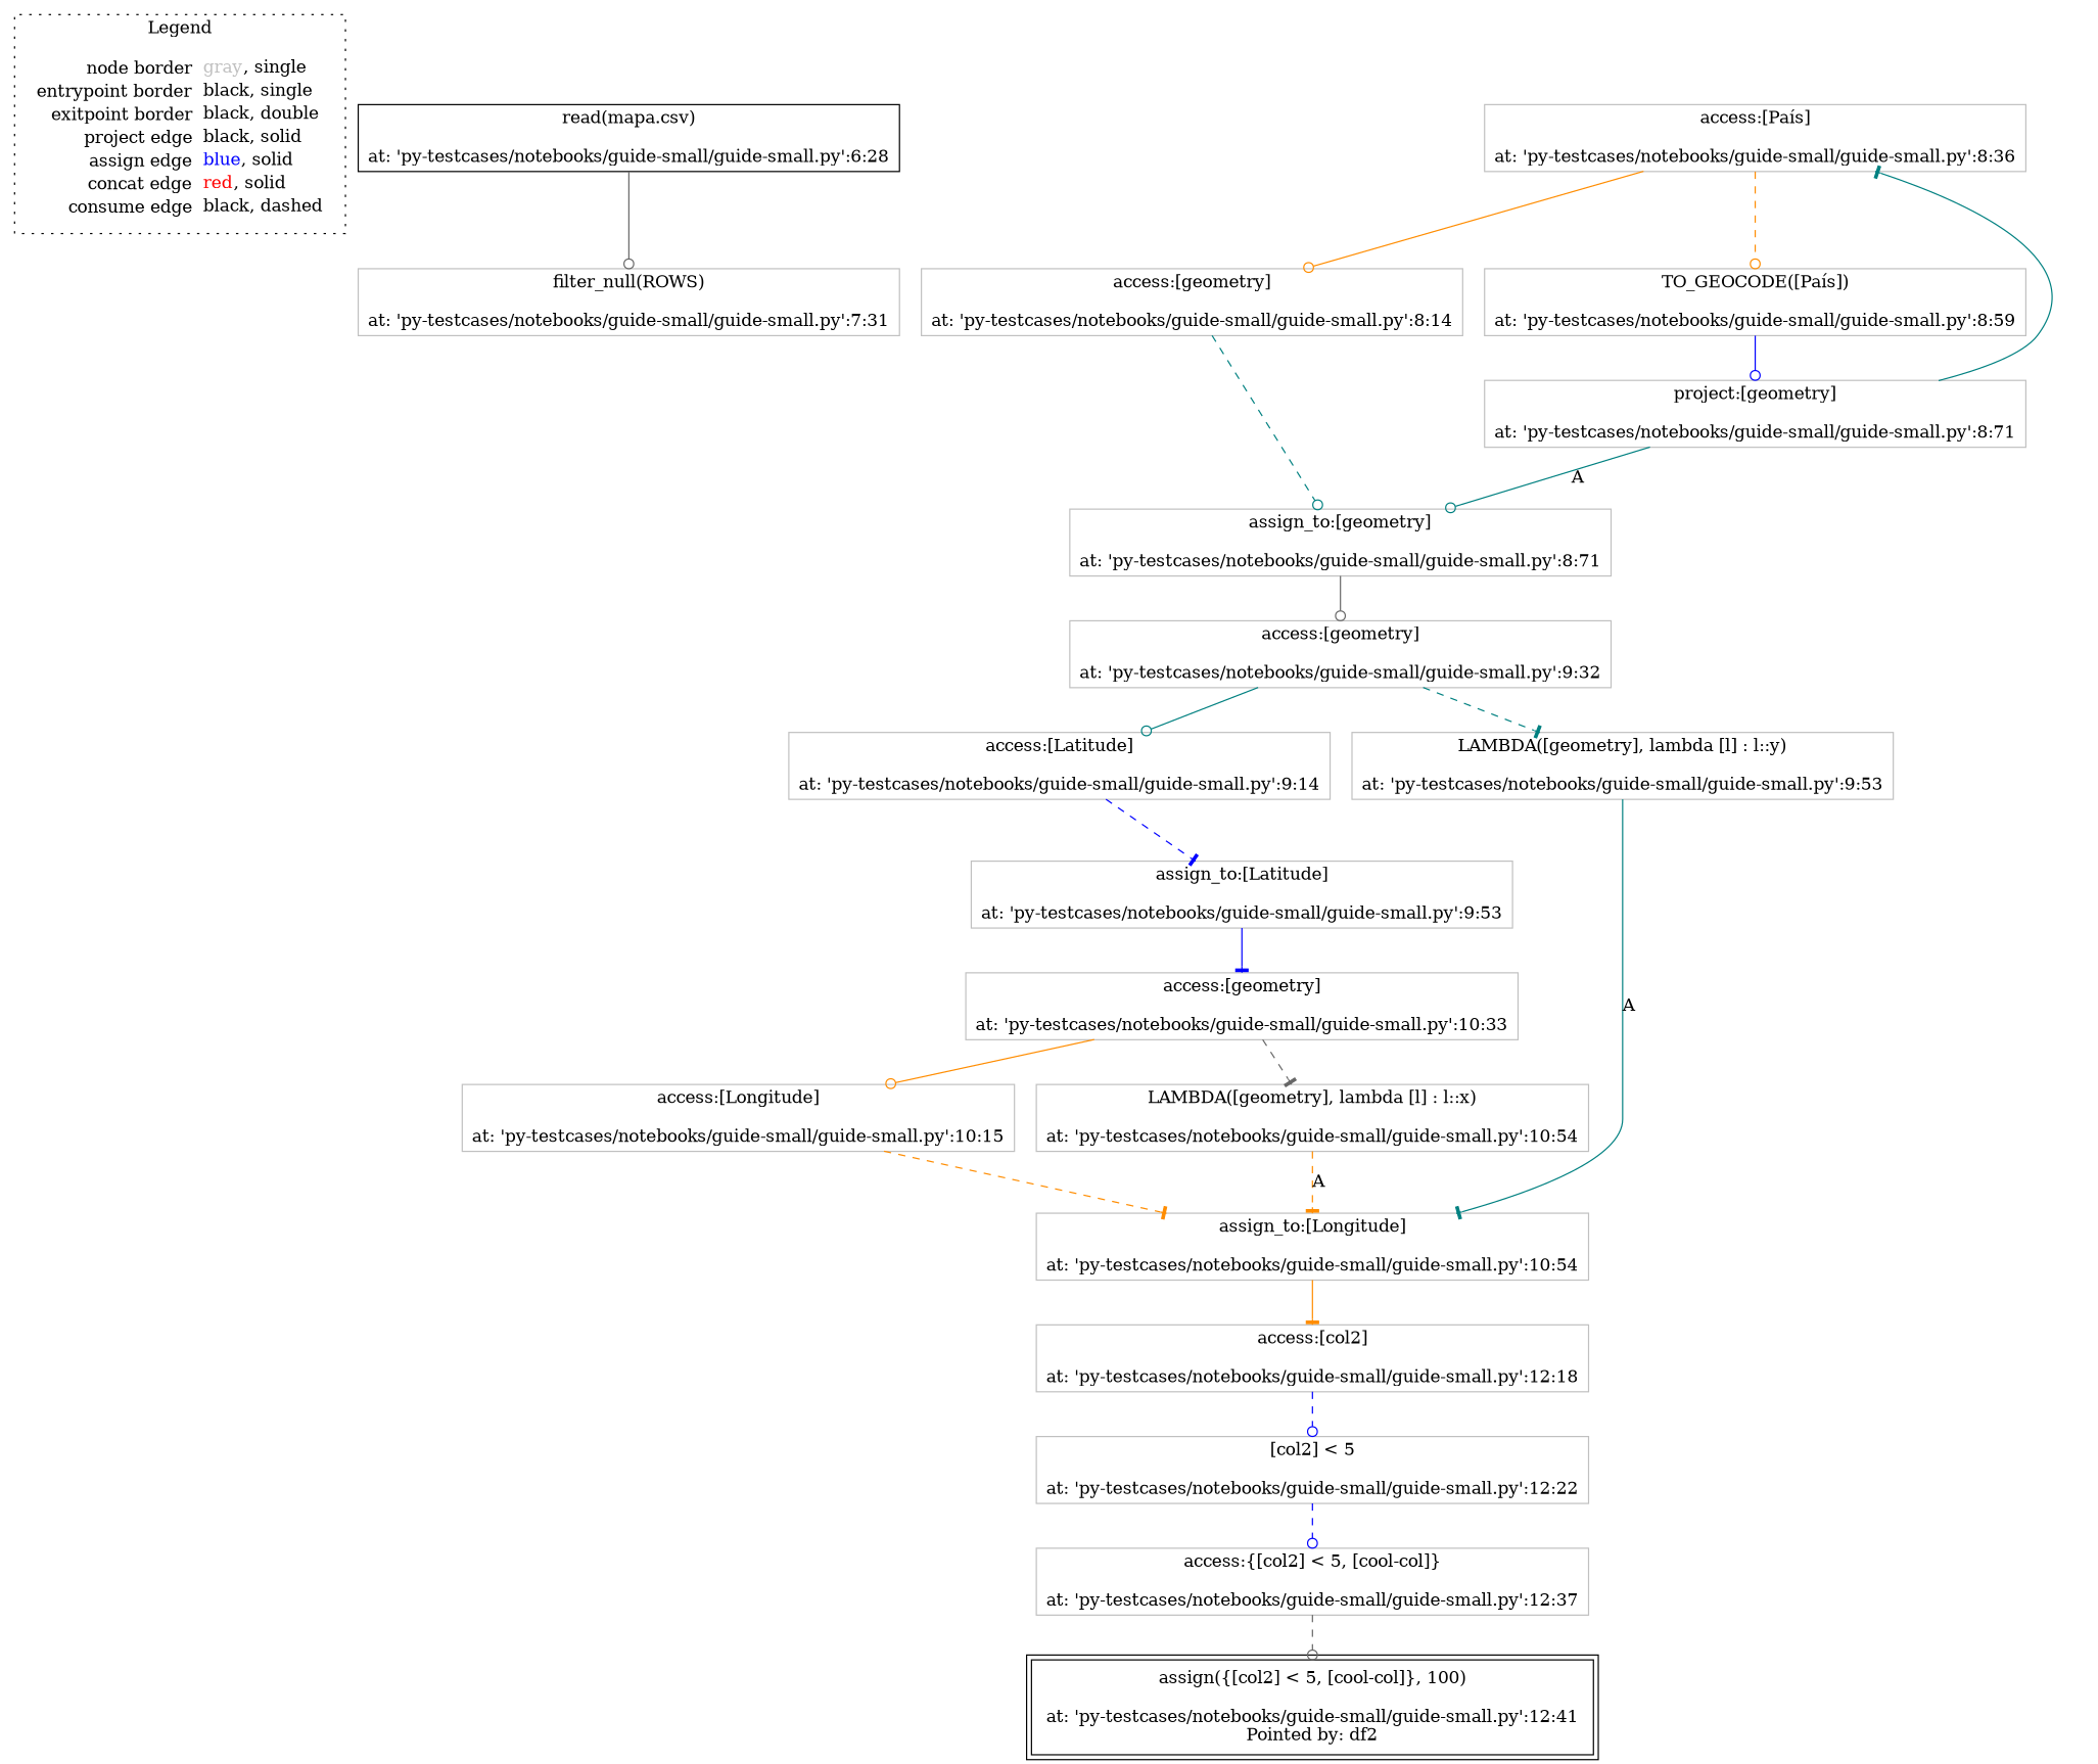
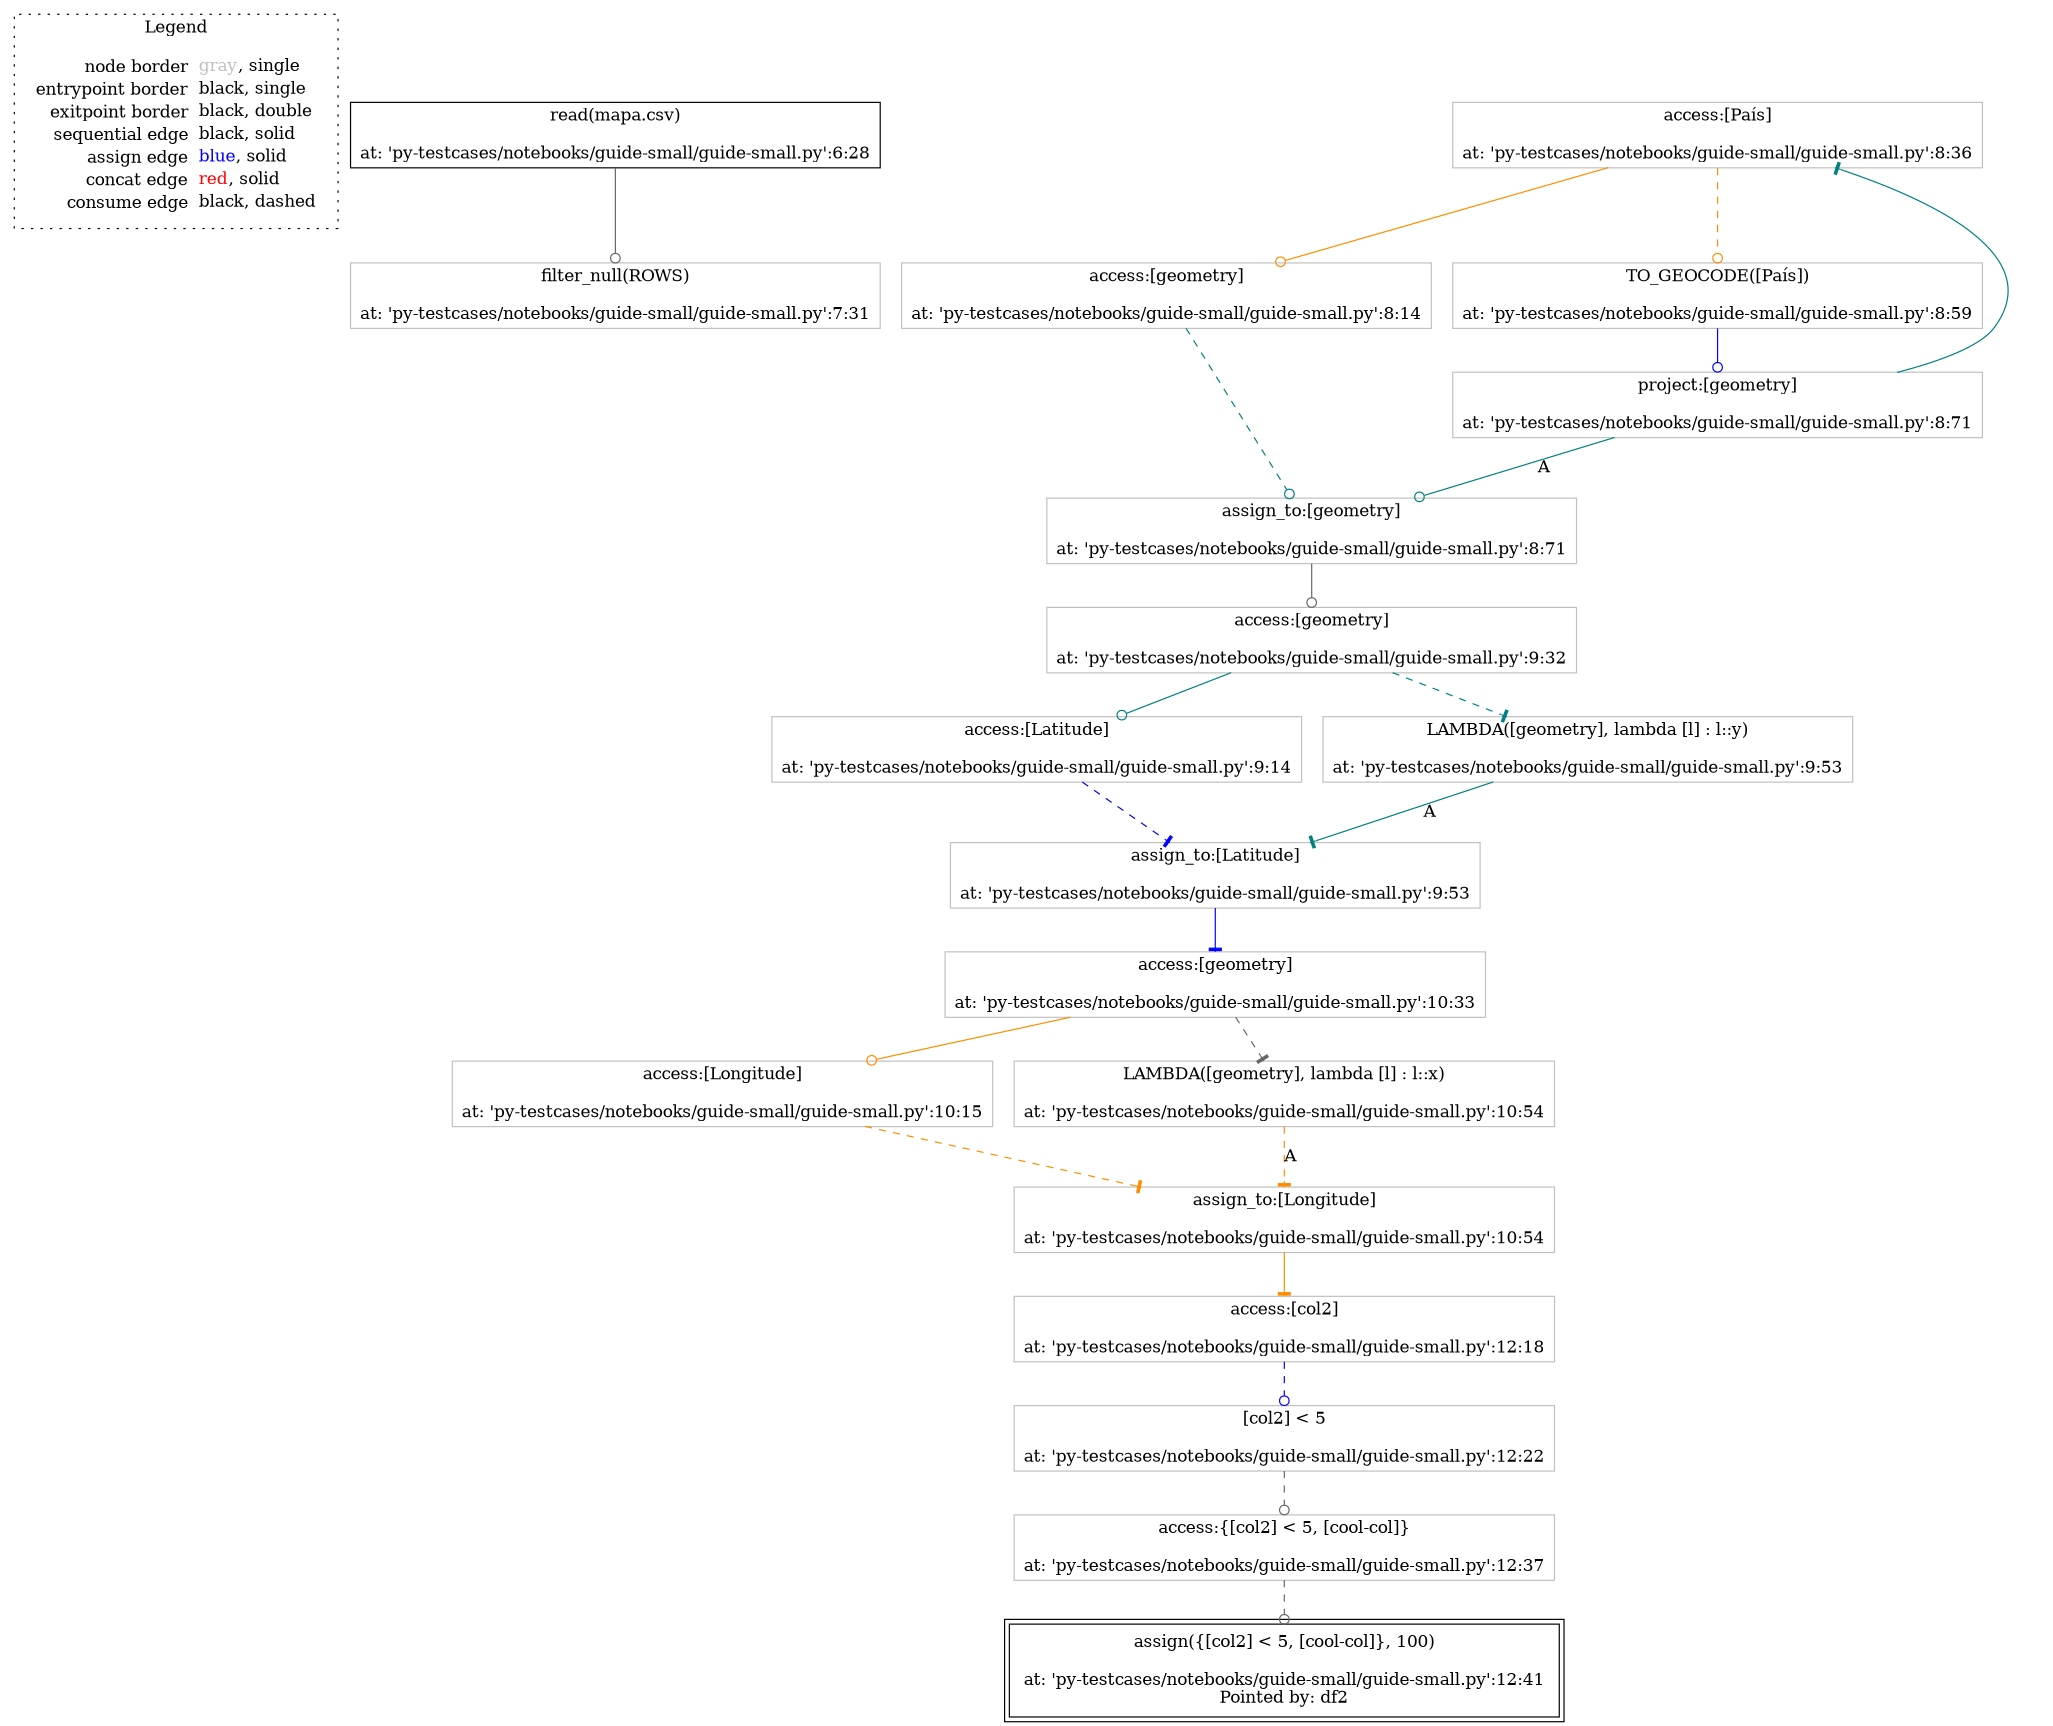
  digraph {
    node [shape=rect color=gray]
    edge [arrowhead=odot color=darkorange]
-   n1 [label=<<table border="0" cellpadding="2" cellspacing="0" cellborder="0"><tr><td align="right">node border&nbsp;</td><td align="left"><font color="gray">gray</font>, single</td></tr><tr><td align="right">entrypoint border&nbsp;</td><td align="left"><font color="black">black</font>, single</td></tr><tr><td align="right">exitpoint border&nbsp;</td><td align="left"><font color="black">black</font>, double</td></tr><tr><td align="right">project edge&nbsp;</td><td align="left"><font color="black">black</font>, solid</td></tr><tr><td align="right">assign edge&nbsp;</td><td align="left"><font color="blue">blue</font>, solid</td></tr><tr><td align="right">concat edge&nbsp;</td><td align="left"><font color="red">red</font>, solid</td></tr><tr><td align="right">consume edge&nbsp;</td><td align="left"><font color="black">black</font>, dashed</td></tr></table>> shape=plaintext color=""]
+   n1 [label=<<table border="0" cellpadding="2" cellspacing="0" cellborder="0"><tr><td align="right">node border&nbsp;</td><td align="left"><font color="gray">gray</font>, single</td></tr><tr><td align="right">entrypoint border&nbsp;</td><td align="left"><font color="black">black</font>, single</td></tr><tr><td align="right">exitpoint border&nbsp;</td><td align="left"><font color="black">black</font>, double</td></tr><tr><td align="right">sequential edge&nbsp;</td><td align="left"><font color="black">black</font>, solid</td></tr><tr><td align="right">assign edge&nbsp;</td><td align="left"><font color="blue">blue</font>, solid</td></tr><tr><td align="right">concat edge&nbsp;</td><td align="left"><font color="red">red</font>, solid</td></tr><tr><td align="right">consume edge&nbsp;</td><td align="left"><font color="black">black</font>, dashed</td></tr></table>> shape=plaintext color=""]
    n2 [color=black label=<read(mapa.csv)<BR/><BR/>at: 'py-testcases/notebooks/guide-small/guide-small.py':6:28>]
    n3 [label=<filter_null(ROWS)<BR/><BR/>at: 'py-testcases/notebooks/guide-small/guide-small.py':7:31>]
    n4 [label=<access:[Pa&iacute;s]<BR/><BR/>at: 'py-testcases/notebooks/guide-small/guide-small.py':8:36>]
    n5 [label=<access:[geometry]<BR/><BR/>at: 'py-testcases/notebooks/guide-small/guide-small.py':8:14>]
    n6 [label=<TO_GEOCODE([Pa&iacute;s])<BR/><BR/>at: 'py-testcases/notebooks/guide-small/guide-small.py':8:59>]
    n7 [label=<assign_to:[geometry]<BR/><BR/>at: 'py-testcases/notebooks/guide-small/guide-small.py':8:71>]
    n8 [label=<access:[geometry]<BR/><BR/>at: 'py-testcases/notebooks/guide-small/guide-small.py':9:32>]
    n9 [label=<project:[geometry]<BR/><BR/>at: 'py-testcases/notebooks/guide-small/guide-small.py':8:71>]
    n10 [label=<access:[Latitude]<BR/><BR/>at: 'py-testcases/notebooks/guide-small/guide-small.py':9:14>]
    n11 [label=<LAMBDA([geometry], lambda [l] : l::y)<BR/><BR/>at: 'py-testcases/notebooks/guide-small/guide-small.py':9:53>]
    n12 [label=<assign_to:[Latitude]<BR/><BR/>at: 'py-testcases/notebooks/guide-small/guide-small.py':9:53>]
    n13 [label=<access:[geometry]<BR/><BR/>at: 'py-testcases/notebooks/guide-small/guide-small.py':10:33>]
    n14 [label=<access:[Longitude]<BR/><BR/>at: 'py-testcases/notebooks/guide-small/guide-small.py':10:15>]
    n15 [label=<LAMBDA([geometry], lambda [l] : l::x)<BR/><BR/>at: 'py-testcases/notebooks/guide-small/guide-small.py':10:54>]
    n16 [label=<assign_to:[Longitude]<BR/><BR/>at: 'py-testcases/notebooks/guide-small/guide-small.py':10:54>]
    n17 [label=<access:[col2]<BR/><BR/>at: 'py-testcases/notebooks/guide-small/guide-small.py':12:18>]
    n18 [label=<[col2] &lt; 5<BR/><BR/>at: 'py-testcases/notebooks/guide-small/guide-small.py':12:22>]
    n19 [label=<access:{[col2] &lt; 5, [cool-col]}<BR/><BR/>at: 'py-testcases/notebooks/guide-small/guide-small.py':12:37>]
    n20 [color=black label=<assign({[col2] &lt; 5, [cool-col]}, 100)<BR/><BR/>at: 'py-testcases/notebooks/guide-small/guide-small.py':12:41<BR/>Pointed by: df2> peripheries=2]
    subgraph cluster_1 {
      label=Legend
      style=dotted
      n1
    }
    n2 -> n3 [color=gray40]
    n4 -> n5
    n4 -> n6 [style=dashed]
    n5 -> n7 [color=teal style=dashed]
    n6 -> n9 [color=blue]
    n7 -> n8 [color=gray40]
    n8 -> n10 [color=teal]
    n8 -> n11 [arrowhead=tee color=teal style=dashed]
    n9 -> n4 [arrowhead=tee color=teal]
    n9 -> n7 [color=teal label=A]
    n10 -> n12 [arrowhead=tee color=blue style=dashed]
-   n11 -> n16 [arrowhead=tee color=teal label=A]
+   n11 -> n12 [arrowhead=tee color=teal label=A]
    n12 -> n13 [arrowhead=tee color=blue]
    n13 -> n14
    n13 -> n15 [arrowhead=tee color=gray40 style=dashed]
    n14 -> n16 [arrowhead=tee style=dashed]
    n15 -> n16 [arrowhead=tee label=A style=dashed]
    n16 -> n17 [arrowhead=tee]
    n17 -> n18 [color=blue style=dashed]
-   n18 -> n19 [color=blue style=dashed]
+   n18 -> n19 [color=gray40 style=dashed]
    n19 -> n20 [color=gray40 style=dashed]
  }
